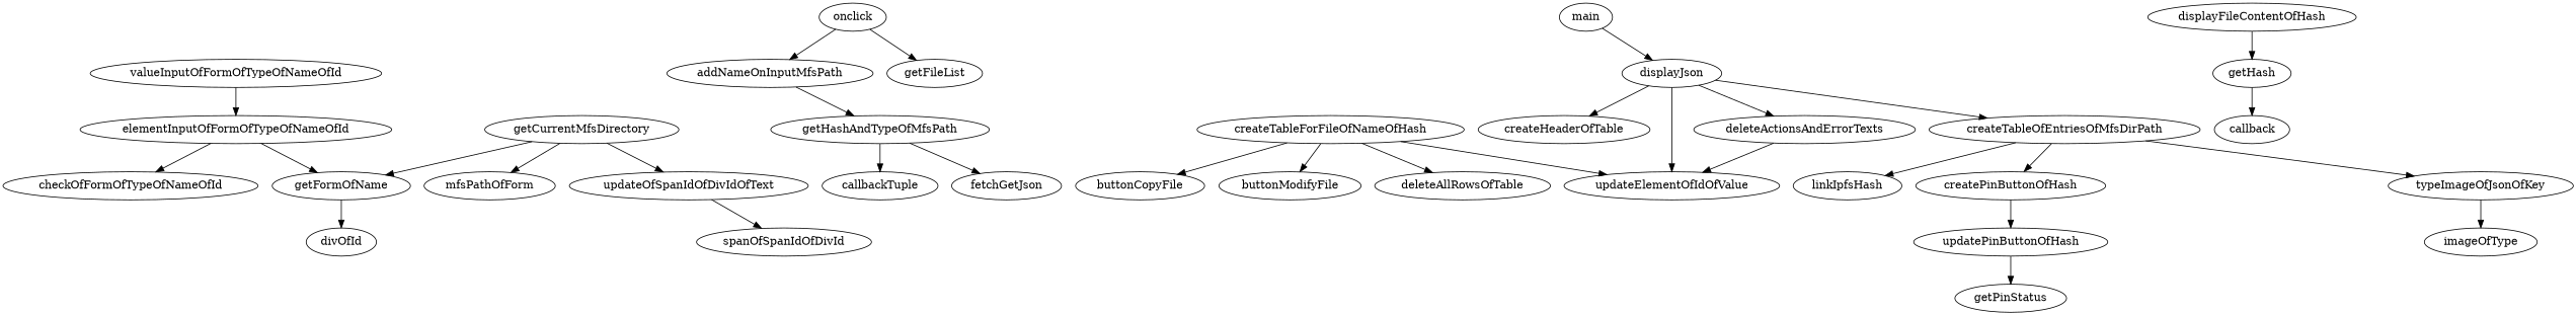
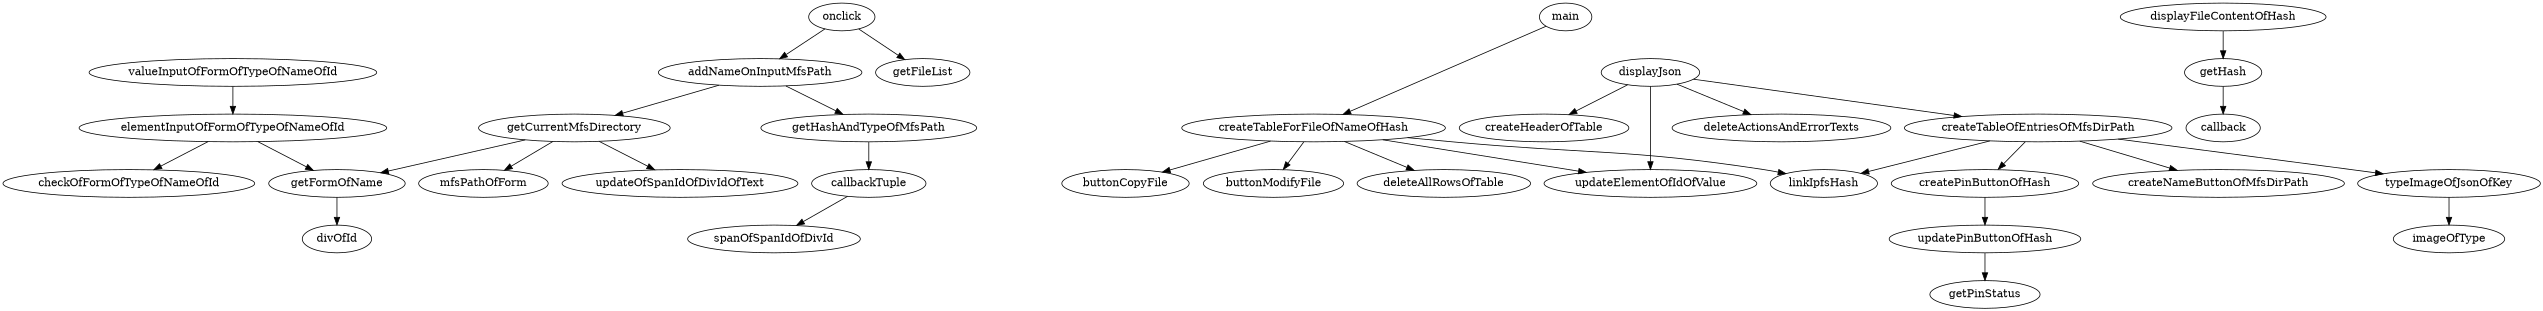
  digraph {
    addNameOnInputMfsPath
    getCurrentMfsDirectory
    getHashAndTypeOfMfsPath
    getFormOfName
    mfsPathOfForm
    updateOfSpanIdOfDivIdOfText
    divOfId
    callbackTuple
-   fetchGetJson
    spanOfSpanIdOfDivId
    createPinButtonOfHash
    updatePinButtonOfHash
    getPinStatus
    createTableForFileOfNameOfHash
    updateElementOfIdOfValue
    buttonCopyFile
    buttonModifyFile
    deleteAllRowsOfTable
    linkIpfsHash
    createTableOfEntriesOfMfsDirPath
+   createNameButtonOfMfsDirPath
    typeImageOfJsonOfKey
    imageOfType
    deleteActionsAndErrorTexts
    displayFileContentOfHash
    getHash
    callback
    displayJson
    createHeaderOfTable
    elementInputOfFormOfTypeOfNameOfId
    checkOfFormOfTypeOfNameOfId
    valueInputOfFormOfTypeOfNameOfId
    main
    onclick
    getFileList
+   addNameOnInputMfsPath -> getCurrentMfsDirectory
    addNameOnInputMfsPath -> getHashAndTypeOfMfsPath
    getCurrentMfsDirectory -> getFormOfName
    getCurrentMfsDirectory -> mfsPathOfForm
    getCurrentMfsDirectory -> updateOfSpanIdOfDivIdOfText
    getHashAndTypeOfMfsPath -> callbackTuple
-   getHashAndTypeOfMfsPath -> fetchGetJson
    getFormOfName -> divOfId
-   updateOfSpanIdOfDivIdOfText -> spanOfSpanIdOfDivId
+   callbackTuple -> spanOfSpanIdOfDivId
    createPinButtonOfHash -> updatePinButtonOfHash
    updatePinButtonOfHash -> getPinStatus
    createTableForFileOfNameOfHash -> updateElementOfIdOfValue
    createTableForFileOfNameOfHash -> buttonCopyFile
    createTableForFileOfNameOfHash -> buttonModifyFile
    createTableForFileOfNameOfHash -> deleteAllRowsOfTable
+   createTableForFileOfNameOfHash -> linkIpfsHash
    createTableOfEntriesOfMfsDirPath -> createPinButtonOfHash
    createTableOfEntriesOfMfsDirPath -> linkIpfsHash
+   createTableOfEntriesOfMfsDirPath -> createNameButtonOfMfsDirPath
    createTableOfEntriesOfMfsDirPath -> typeImageOfJsonOfKey
    typeImageOfJsonOfKey -> imageOfType
-   deleteActionsAndErrorTexts -> updateElementOfIdOfValue
    displayFileContentOfHash -> getHash
    getHash -> callback
    displayJson -> updateElementOfIdOfValue
    displayJson -> createTableOfEntriesOfMfsDirPath
    displayJson -> deleteActionsAndErrorTexts
    displayJson -> createHeaderOfTable
    elementInputOfFormOfTypeOfNameOfId -> getFormOfName
    elementInputOfFormOfTypeOfNameOfId -> checkOfFormOfTypeOfNameOfId
    valueInputOfFormOfTypeOfNameOfId -> elementInputOfFormOfTypeOfNameOfId
-   main -> displayJson
+   main -> createTableForFileOfNameOfHash
    onclick -> addNameOnInputMfsPath
    onclick -> getFileList
  }
